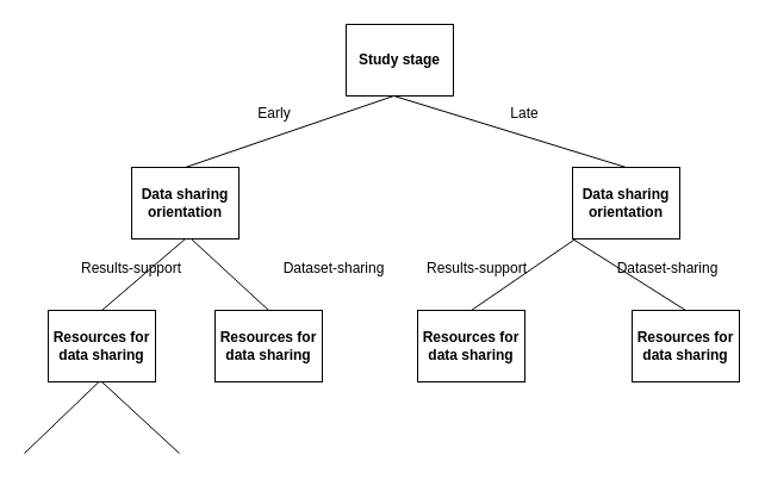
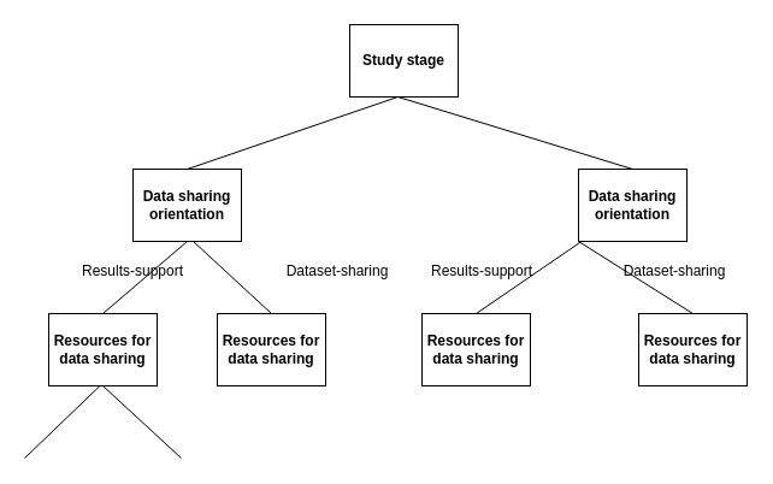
  <mxCell id="0" />
  <mxCell id="1" parent="0" />
  <mxCell id="2" value="Study stage" style="rounded=0;whiteSpace=wrap;html=1;fontStyle=1" parent="1" vertex="1"><mxGeometry x="290" y="20" width="90" height="60" as="geometry" /></mxCell>
  <mxCell id="3" value="" style="endArrow=none;html=1;exitX=0.5;exitY=0;exitDx=0;exitDy=0;" parent="1" source="5" edge="1"><mxGeometry width="50" height="50" relative="1" as="geometry"><mxPoint x="260" y="140" as="sourcePoint" /><mxPoint x="330" y="80" as="targetPoint" /></mxGeometry></mxCell>
  <mxCell id="4" value="" style="endArrow=none;html=1;exitX=0.5;exitY=0;exitDx=0;exitDy=0;" parent="1" source="6" edge="1"><mxGeometry width="50" height="50" relative="1" as="geometry"><mxPoint x="400" y="140" as="sourcePoint" /><mxPoint x="330" y="80" as="targetPoint" /></mxGeometry></mxCell>
  <mxCell id="5" value="Data sharing orientation" style="rounded=0;whiteSpace=wrap;html=1;fontStyle=1" parent="1" vertex="1"><mxGeometry x="110" y="140" width="90" height="60" as="geometry" /></mxCell>
  <mxCell id="6" value="Data sharing orientation" style="rounded=0;whiteSpace=wrap;html=1;fontStyle=1" parent="1" vertex="1"><mxGeometry x="480" y="140" width="90" height="60" as="geometry" /></mxCell>
  <mxCell id="7" value="Resources for data sharing" style="rounded=0;whiteSpace=wrap;html=1;fontStyle=1" parent="1" vertex="1"><mxGeometry x="40" y="260" width="90" height="60" as="geometry" /></mxCell>
  <mxCell id="8" value="Resources for data sharing" style="rounded=0;whiteSpace=wrap;html=1;fontStyle=1" parent="1" vertex="1"><mxGeometry x="180" y="260" width="90" height="60" as="geometry" /></mxCell>
  <mxCell id="9" value="Resources for data sharing" style="rounded=0;whiteSpace=wrap;html=1;fontStyle=1" parent="1" vertex="1"><mxGeometry x="350" y="260" width="90" height="60" as="geometry" /></mxCell>
  <mxCell id="10" value="Resources for data sharing" style="rounded=0;whiteSpace=wrap;html=1;fontStyle=1" parent="1" vertex="1"><mxGeometry x="530" y="260" width="90" height="60" as="geometry" /></mxCell>
  <mxCell id="11" value="" style="endArrow=none;html=1;exitX=0.5;exitY=0;exitDx=0;exitDy=0;entryX=0.5;entryY=1;entryDx=0;entryDy=0;" parent="1" source="7" target="5" edge="1"><mxGeometry width="50" height="50" relative="1" as="geometry"><mxPoint x="72.5" y="260" as="sourcePoint" /><mxPoint x="197.5" y="200" as="targetPoint" /></mxGeometry></mxCell>
  <mxCell id="12" value="" style="endArrow=none;html=1;exitX=0.5;exitY=0;exitDx=0;exitDy=0;" parent="1" source="9" edge="1"><mxGeometry width="50" height="50" relative="1" as="geometry"><mxPoint x="420" y="260" as="sourcePoint" /><mxPoint x="482.5" y="200" as="targetPoint" /></mxGeometry></mxCell>
  <mxCell id="13" value="" style="endArrow=none;html=1;exitX=0.5;exitY=0;exitDx=0;exitDy=0;" parent="1" source="8" edge="1"><mxGeometry width="50" height="50" relative="1" as="geometry"><mxPoint x="262.5" y="260" as="sourcePoint" /><mxPoint x="160" y="200" as="targetPoint" /></mxGeometry></mxCell>
  <mxCell id="14" value="" style="endArrow=none;html=1;exitX=0.5;exitY=0;exitDx=0;exitDy=0;" parent="1" source="10" edge="1"><mxGeometry width="50" height="50" relative="1" as="geometry"><mxPoint x="545" y="260" as="sourcePoint" /><mxPoint x="480" y="200" as="targetPoint" /></mxGeometry></mxCell>
- <mxCell id="15" value="Early" style="text;strokeColor=none;align=center;fillColor=none;html=1;verticalAlign=middle;whiteSpace=wrap;rounded=0;" parent="1" vertex="1"><mxGeometry x="200" y="80" width="60" height="30" as="geometry" /></mxCell>
- <mxCell id="16" value="Late" style="text;strokeColor=none;align=center;fillColor=none;html=1;verticalAlign=middle;whiteSpace=wrap;rounded=0;" parent="1" vertex="1"><mxGeometry x="410" y="80" width="60" height="30" as="geometry" /></mxCell>
  <mxCell id="17" value="Results-support" style="text;strokeColor=none;align=center;fillColor=none;html=1;verticalAlign=middle;whiteSpace=wrap;rounded=0;" parent="1" vertex="1"><mxGeometry x="50" y="210" width="120" height="30" as="geometry" /></mxCell>
  <mxCell id="18" value="Results-support" style="text;strokeColor=none;align=center;fillColor=none;html=1;verticalAlign=middle;whiteSpace=wrap;rounded=0;" parent="1" vertex="1"><mxGeometry x="340" y="210" width="120" height="30" as="geometry" /></mxCell>
  <mxCell id="19" value="Dataset-sharing" style="text;strokeColor=none;align=center;fillColor=none;html=1;verticalAlign=middle;whiteSpace=wrap;rounded=0;" parent="1" vertex="1"><mxGeometry x="220" y="210" width="120" height="30" as="geometry" /></mxCell>
  <mxCell id="20" value="Dataset-sharing" style="text;strokeColor=none;align=center;fillColor=none;html=1;verticalAlign=middle;whiteSpace=wrap;rounded=0;" parent="1" vertex="1"><mxGeometry x="500" y="210" width="120" height="30" as="geometry" /></mxCell>
  <mxCell id="21" value="" style="endArrow=none;html=1;exitX=0.5;exitY=0;exitDx=0;exitDy=0;" parent="1" edge="1"><mxGeometry width="50" height="50" relative="1" as="geometry"><mxPoint x="20" y="380" as="sourcePoint" /><mxPoint x="82.5" y="320" as="targetPoint" /></mxGeometry></mxCell>
  <mxCell id="22" value="" style="endArrow=none;html=1;exitX=0.5;exitY=0;exitDx=0;exitDy=0;" parent="1" edge="1"><mxGeometry width="50" height="50" relative="1" as="geometry"><mxPoint x="150" y="380" as="sourcePoint" /><mxPoint x="85" y="320" as="targetPoint" /></mxGeometry></mxCell>
